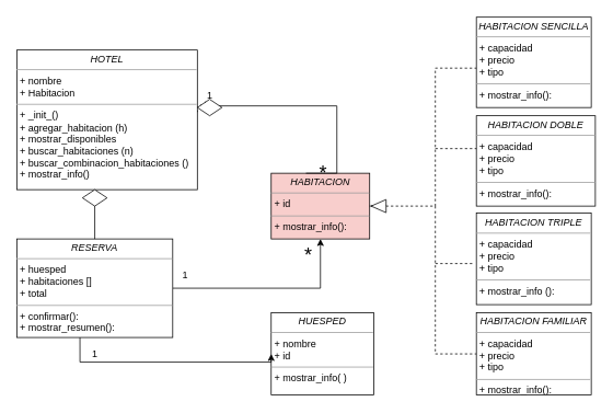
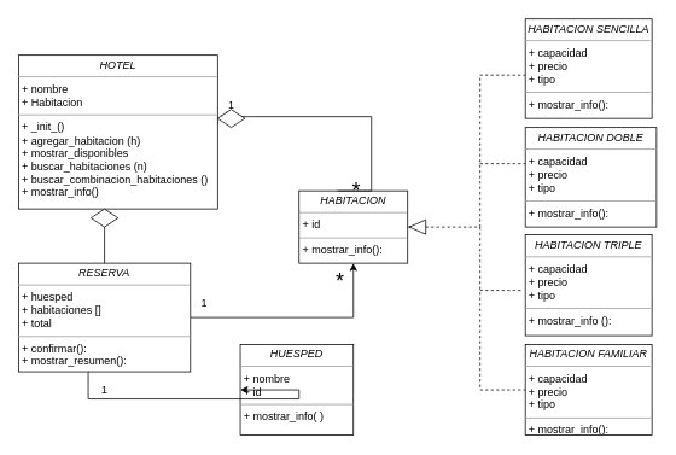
  <mxCell id="0" />
  <mxCell id="1" parent="0" />
  <mxCell id="2" value="&lt;p style=&quot;margin:0px;margin-top:4px;text-align:center;&quot;&gt;&lt;i&gt;HABITACION DOBLE&lt;/i&gt;&lt;/p&gt;&lt;hr size=&quot;1&quot;&gt;&lt;p style=&quot;margin:0px;margin-left:4px;&quot;&gt;+ capacidad&lt;br&gt;+ precio&lt;/p&gt;&lt;p style=&quot;margin:0px;margin-left:4px;&quot;&gt;+ tipo&lt;/p&gt;&lt;hr size=&quot;1&quot;&gt;&lt;p style=&quot;margin:0px;margin-left:4px;&quot;&gt;+ mostrar_info():&amp;nbsp;&lt;br&gt;&lt;/p&gt;" style="verticalAlign=top;align=left;overflow=fill;fontSize=12;fontFamily=Helvetica;html=1;rounded=0;shadow=0;comic=0;labelBackgroundColor=none;strokeWidth=1" parent="1" vertex="1"><mxGeometry x="580" y="140" width="145" height="110" as="geometry" /></mxCell>
- <mxCell id="3" value="&lt;p style=&quot;margin:0px;margin-top:4px;text-align:center;&quot;&gt;&lt;i&gt;HUESPED&lt;/i&gt;&lt;/p&gt;&lt;hr size=&quot;1&quot;&gt;&lt;p style=&quot;margin:0px;margin-left:4px;&quot;&gt;+ nombre&lt;br&gt;+ id&lt;/p&gt;&lt;hr size=&quot;1&quot;&gt;&lt;p style=&quot;margin:0px;margin-left:4px;&quot;&gt;+ mostrar_info( )&lt;/p&gt;" style="verticalAlign=top;align=left;overflow=fill;fontSize=12;fontFamily=Helvetica;html=1;rounded=0;shadow=0;comic=0;labelBackgroundColor=none;strokeWidth=1" parent="1" vertex="1"><mxGeometry x="330" y="380" width="125" height="100" as="geometry" /></mxCell>
+ <mxCell id="3" value="&lt;p style=&quot;margin:0px;margin-top:4px;text-align:center;&quot;&gt;&lt;i&gt;HUESPED&lt;/i&gt;&lt;/p&gt;&lt;hr size=&quot;1&quot;&gt;&lt;p style=&quot;margin:0px;margin-left:4px;&quot;&gt;+ nombre&lt;br&gt;+ id&lt;/p&gt;&lt;hr size=&quot;1&quot;&gt;&lt;p style=&quot;margin:0px;margin-left:4px;&quot;&gt;+ mostrar_info( )&lt;/p&gt;" style="verticalAlign=top;align=left;overflow=fill;fontSize=12;fontFamily=Helvetica;html=1;rounded=0;shadow=0;comic=0;labelBackgroundColor=none;strokeWidth=1" parent="1" vertex="1"><mxGeometry x="265" y="380" width="125" height="100" as="geometry" /></mxCell>
  <mxCell id="4" style="edgeStyle=orthogonalEdgeStyle;rounded=0;orthogonalLoop=1;jettySize=auto;html=1;exitX=1;exitY=0.5;exitDx=0;exitDy=0;entryX=0.5;entryY=1;entryDx=0;entryDy=0;" parent="1" source="5" target="7" edge="1"><mxGeometry relative="1" as="geometry"><Array as="points" /></mxGeometry></mxCell>
  <mxCell id="5" value="&lt;p style=&quot;margin:0px;margin-top:4px;text-align:center;&quot;&gt;&lt;i&gt;RESERVA&lt;/i&gt;&lt;/p&gt;&lt;hr size=&quot;1&quot;&gt;&lt;p style=&quot;margin:0px;margin-left:4px;&quot;&gt;+ huesped&lt;br&gt;+ habitaciones []&lt;/p&gt;&lt;p style=&quot;margin:0px;margin-left:4px;&quot;&gt;+ total&lt;/p&gt;&lt;hr size=&quot;1&quot;&gt;&lt;p style=&quot;margin:0px;margin-left:4px;&quot;&gt;+ confirmar():&amp;nbsp;&lt;br&gt;+ mostrar_resumen():&amp;nbsp;&lt;/p&gt;" style="verticalAlign=top;align=left;overflow=fill;fontSize=12;fontFamily=Helvetica;html=1;rounded=0;shadow=0;comic=0;labelBackgroundColor=none;strokeWidth=1" parent="1" vertex="1"><mxGeometry x="20" y="290" width="190" height="120" as="geometry" /></mxCell>
  <mxCell id="6" style="edgeStyle=orthogonalEdgeStyle;rounded=0;orthogonalLoop=1;jettySize=auto;html=1;exitX=0;exitY=0.5;exitDx=0;exitDy=0;entryX=0.986;entryY=0.394;entryDx=0;entryDy=0;entryPerimeter=0;" parent="1" source="14" target="11" edge="1"><mxGeometry relative="1" as="geometry"><Array as="points" /></mxGeometry></mxCell>
- <mxCell id="7" value="&lt;p style=&quot;margin:0px;margin-top:4px;text-align:center;&quot;&gt;&lt;i&gt;HABITACION&lt;/i&gt;&lt;/p&gt;&lt;hr size=&quot;1&quot;&gt;&lt;p style=&quot;margin:0px;margin-left:4px;&quot;&gt;+ id&lt;br&gt;&lt;/p&gt;&lt;hr size=&quot;1&quot;&gt;&lt;p style=&quot;margin:0px;margin-left:4px;&quot;&gt;+ mostrar_info():&amp;nbsp;&lt;br&gt;&lt;/p&gt;" style="verticalAlign=top;align=left;overflow=fill;fontSize=12;fontFamily=Helvetica;html=1;rounded=0;shadow=0;comic=0;labelBackgroundColor=none;strokeWidth=1;fillColor=#f8cecc;" parent="1" vertex="1"><mxGeometry x="330" y="210" width="120" height="80" as="geometry" /></mxCell>
+ <mxCell id="7" value="&lt;p style=&quot;margin:0px;margin-top:4px;text-align:center;&quot;&gt;&lt;i&gt;HABITACION&lt;/i&gt;&lt;/p&gt;&lt;hr size=&quot;1&quot;&gt;&lt;p style=&quot;margin:0px;margin-left:4px;&quot;&gt;+ id&lt;br&gt;&lt;/p&gt;&lt;hr size=&quot;1&quot;&gt;&lt;p style=&quot;margin:0px;margin-left:4px;&quot;&gt;+ mostrar_info():&amp;nbsp;&lt;br&gt;&lt;/p&gt;" style="verticalAlign=top;align=left;overflow=fill;fontSize=12;fontFamily=Helvetica;html=1;rounded=0;shadow=0;comic=0;labelBackgroundColor=none;strokeWidth=1" parent="1" vertex="1"><mxGeometry x="330" y="210" width="120" height="80" as="geometry" /></mxCell>
  <mxCell id="8" value="&lt;p style=&quot;margin:0px;margin-top:4px;text-align:center;&quot;&gt;&lt;i&gt;HABITACION SENCILLA&lt;/i&gt;&lt;/p&gt;&lt;hr size=&quot;1&quot;&gt;&lt;p style=&quot;margin:0px;margin-left:4px;&quot;&gt;+ capacidad&lt;br&gt;&lt;/p&gt;&lt;p style=&quot;margin:0px;margin-left:4px;&quot;&gt;+ precio&lt;/p&gt;&lt;p style=&quot;margin:0px;margin-left:4px;&quot;&gt;+ tipo&lt;/p&gt;&lt;hr size=&quot;1&quot;&gt;&lt;p style=&quot;margin:0px;margin-left:4px;&quot;&gt;+ mostrar_info():&amp;nbsp;&lt;br&gt;&lt;/p&gt;" style="verticalAlign=top;align=left;overflow=fill;fontSize=12;fontFamily=Helvetica;html=1;rounded=0;shadow=0;comic=0;labelBackgroundColor=none;strokeWidth=1" parent="1" vertex="1"><mxGeometry x="580" y="20" width="140" height="110" as="geometry" /></mxCell>
  <mxCell id="9" value="&lt;p style=&quot;margin:0px;margin-top:4px;text-align:center;&quot;&gt;&lt;i&gt;HABITACION TRIPLE&lt;/i&gt;&lt;/p&gt;&lt;hr size=&quot;1&quot;&gt;&lt;p style=&quot;margin:0px;margin-left:4px;&quot;&gt;+ capacidad&lt;br&gt;+ precio&lt;/p&gt;&lt;p style=&quot;margin:0px;margin-left:4px;&quot;&gt;+ tipo&lt;/p&gt;&lt;hr size=&quot;1&quot;&gt;&lt;p style=&quot;margin:0px;margin-left:4px;&quot;&gt;+ mostrar_info ():&amp;nbsp;&lt;br&gt;&lt;/p&gt;" style="verticalAlign=top;align=left;overflow=fill;fontSize=12;fontFamily=Helvetica;html=1;rounded=0;shadow=0;comic=0;labelBackgroundColor=none;strokeWidth=1" parent="1" vertex="1"><mxGeometry x="580" y="258.5" width="140" height="111.5" as="geometry" /></mxCell>
  <mxCell id="10" value="&lt;p style=&quot;margin:0px;margin-top:4px;text-align:center;&quot;&gt;&lt;i&gt;HABITACION FAMILIAR&lt;/i&gt;&lt;/p&gt;&lt;hr size=&quot;1&quot;&gt;&lt;p style=&quot;margin:0px;margin-left:4px;&quot;&gt;+ capacidad&lt;br&gt;+ precio&lt;/p&gt;&lt;p style=&quot;margin:0px;margin-left:4px;&quot;&gt;+ tipo&lt;/p&gt;&lt;hr size=&quot;1&quot;&gt;&lt;p style=&quot;margin:0px;margin-left:4px;&quot;&gt;+ mostrar_info():&amp;nbsp;&lt;br&gt;&lt;/p&gt;" style="verticalAlign=top;align=left;overflow=fill;fontSize=12;fontFamily=Helvetica;html=1;rounded=0;shadow=0;comic=0;labelBackgroundColor=none;strokeWidth=1" parent="1" vertex="1"><mxGeometry x="580" y="380" width="140" height="100" as="geometry" /></mxCell>
  <mxCell id="11" value="&lt;p style=&quot;margin:0px;margin-top:4px;text-align:center;&quot;&gt;&lt;i&gt;HOTEL&lt;/i&gt;&lt;/p&gt;&lt;hr size=&quot;1&quot;&gt;&lt;p style=&quot;margin:0px;margin-left:4px;&quot;&gt;+ nombre&lt;br&gt;+ Habitacion&lt;/p&gt;&lt;hr size=&quot;1&quot;&gt;&lt;p style=&quot;margin:0px;margin-left:4px;&quot;&gt;+ _init_()&lt;/p&gt;&lt;p style=&quot;margin:0px;margin-left:4px;&quot;&gt;+ agregar_habitacion (h)&lt;/p&gt;&lt;p style=&quot;margin:0px;margin-left:4px;&quot;&gt;+ mostrar_disponibles&lt;/p&gt;&lt;p style=&quot;margin:0px;margin-left:4px;&quot;&gt;&lt;span style=&quot;background-color: transparent; color: light-dark(rgb(0, 0, 0), rgb(255, 255, 255));&quot;&gt;+ buscar_habitaciones (n)&lt;/span&gt;&lt;/p&gt;&lt;p style=&quot;margin:0px;margin-left:4px;&quot;&gt;&lt;span style=&quot;background-color: transparent; color: light-dark(rgb(0, 0, 0), rgb(255, 255, 255));&quot;&gt;+ buscar_combinacion_habitaciones ()&lt;/span&gt;&lt;/p&gt;&lt;p style=&quot;margin:0px;margin-left:4px;&quot;&gt;&lt;span style=&quot;background-color: transparent; color: light-dark(rgb(0, 0, 0), rgb(255, 255, 255));&quot;&gt;+ mostrar_info()&lt;/span&gt;&lt;/p&gt;" style="verticalAlign=top;align=left;overflow=fill;fontSize=12;fontFamily=Helvetica;html=1;rounded=0;shadow=0;comic=0;labelBackgroundColor=none;strokeWidth=1" parent="1" vertex="1"><mxGeometry x="20" y="60" width="220" height="170" as="geometry" /></mxCell>
  <mxCell id="12" value="" style="edgeStyle=orthogonalEdgeStyle;rounded=0;orthogonalLoop=1;jettySize=auto;html=1;exitX=0;exitY=0.5;exitDx=0;exitDy=0;entryX=0.986;entryY=0.394;entryDx=0;entryDy=0;entryPerimeter=0;" parent="1" source="14" edge="1"><mxGeometry relative="1" as="geometry"><mxPoint x="285.6" y="250" as="sourcePoint" /><mxPoint x="250.04" y="121.82" as="targetPoint" /><Array as="points" /></mxGeometry></mxCell>
  <mxCell id="13" value="" style="edgeStyle=orthogonalEdgeStyle;rounded=0;orthogonalLoop=1;jettySize=auto;html=1;exitX=0.353;exitY=0;exitDx=0;exitDy=0;entryX=0;entryY=1;entryDx=0;entryDy=0;exitPerimeter=0;" parent="1" source="7" target="14" edge="1"><mxGeometry relative="1" as="geometry"><mxPoint x="285.6" y="250" as="sourcePoint" /><mxPoint x="250.04" y="121.82" as="targetPoint" /><Array as="points"><mxPoint x="410" y="210" /><mxPoint x="410" y="128" /><mxPoint x="248" y="128" /></Array></mxGeometry></mxCell>
  <mxCell id="14" value="" style="rhombus;whiteSpace=wrap;html=1;" parent="1" vertex="1"><mxGeometry x="240" y="120" width="30" height="20" as="geometry" /></mxCell>
  <mxCell id="15" value="" style="endArrow=none;dashed=1;html=1;rounded=0;exitX=1;exitY=0.5;exitDx=0;exitDy=0;entryX=0;entryY=0.564;entryDx=0;entryDy=0;entryPerimeter=0;" parent="1" source="20" target="8" edge="1"><mxGeometry width="50" height="50" relative="1" as="geometry"><mxPoint x="380" y="250" as="sourcePoint" /><mxPoint x="430" y="200" as="targetPoint" /><Array as="points"><mxPoint x="530" y="250" /><mxPoint x="530" y="82" /></Array></mxGeometry></mxCell>
  <mxCell id="16" value="" style="endArrow=none;dashed=1;html=1;rounded=0;" parent="1" edge="1"><mxGeometry width="50" height="50" relative="1" as="geometry"><mxPoint x="530" y="250" as="sourcePoint" /><mxPoint x="580" y="430" as="targetPoint" /><Array as="points"><mxPoint x="530" y="430" /></Array></mxGeometry></mxCell>
  <mxCell id="17" value="" style="endArrow=none;dashed=1;html=1;rounded=0;" parent="1" edge="1"><mxGeometry width="50" height="50" relative="1" as="geometry"><mxPoint x="530" as="sourcePoint" y="180" /><mxPoint x="580" as="targetPoint" y="180" /><Array as="points"><mxPoint x="560" y="180" /></Array></mxGeometry></mxCell>
  <mxCell id="18" value="" style="endArrow=none;dashed=1;html=1;rounded=0;" parent="1" edge="1"><mxGeometry width="50" height="50" relative="1" as="geometry"><mxPoint x="530" y="320" as="sourcePoint" /><mxPoint x="577" y="320" as="targetPoint" /><Array as="points"><mxPoint x="560" y="320" /></Array></mxGeometry></mxCell>
  <mxCell id="19" value="" style="endArrow=none;dashed=1;html=1;rounded=0;exitX=1;exitY=0.5;exitDx=0;exitDy=0;entryX=0;entryY=0.564;entryDx=0;entryDy=0;entryPerimeter=0;" parent="1" source="7" target="20" edge="1"><mxGeometry width="50" height="50" relative="1" as="geometry"><mxPoint x="450" y="250" as="sourcePoint" /><mxPoint x="580" y="82" as="targetPoint" /><Array as="points" /></mxGeometry></mxCell>
  <mxCell id="20" value="" style="triangle;whiteSpace=wrap;html=1;rotation=-180;" parent="1" vertex="1"><mxGeometry x="451.8" y="242.03" width="18.2" height="15.93" as="geometry" /></mxCell>
  <mxCell id="21" value="" style="edgeStyle=orthogonalEdgeStyle;rounded=0;orthogonalLoop=1;jettySize=auto;html=1;exitX=0.5;exitY=0;exitDx=0;exitDy=0;entryX=1;entryY=0;entryDx=0;entryDy=0;" parent="1" source="5" target="22" edge="1"><mxGeometry relative="1" as="geometry"><mxPoint x="115" y="320" as="sourcePoint" /><mxPoint x="130" y="230" as="targetPoint" /><Array as="points"><mxPoint x="115" y="235" /></Array></mxGeometry></mxCell>
  <mxCell id="22" value="" style="rhombus;whiteSpace=wrap;html=1;" parent="1" vertex="1"><mxGeometry x="100" y="230" width="30" height="20" as="geometry" /></mxCell>
  <mxCell id="23" style="edgeStyle=orthogonalEdgeStyle;rounded=0;orthogonalLoop=1;jettySize=auto;html=1;exitX=0.405;exitY=1;exitDx=0;exitDy=0;entryX=0;entryY=0.5;entryDx=0;entryDy=0;exitPerimeter=0;" parent="1" source="5" target="3" edge="1"><mxGeometry relative="1" as="geometry"><mxPoint x="240" y="450" as="sourcePoint" /><mxPoint x="420" y="370" as="targetPoint" /><Array as="points"><mxPoint x="97" y="440" /><mxPoint x="330" y="440" /></Array></mxGeometry></mxCell>
  <mxCell id="24" value="1" style="text;html=1;align=center;verticalAlign=middle;resizable=0;points=[];autosize=1;strokeColor=none;fillColor=none;" parent="1" vertex="1"><mxGeometry x="240" y="100" width="30" height="30" as="geometry" /></mxCell>
  <mxCell id="25" value="1" style="text;html=1;align=center;verticalAlign=middle;resizable=0;points=[];autosize=1;strokeColor=none;fillColor=none;" parent="1" vertex="1"><mxGeometry x="210" y="320" width="30" height="30" as="geometry" /></mxCell>
  <mxCell id="26" value="1" style="text;html=1;align=center;verticalAlign=middle;resizable=0;points=[];autosize=1;strokeColor=none;fillColor=none;rotation=0;" parent="1" vertex="1"><mxGeometry x="100" y="415" width="30" height="30" as="geometry" /></mxCell>
  <mxCell id="27" value="&lt;font style=&quot;font-size: 24px;&quot;&gt;*&lt;/font&gt;" style="text;html=1;align=center;verticalAlign=middle;resizable=0;points=[];autosize=1;strokeColor=none;fillColor=none;" parent="1" vertex="1"><mxGeometry x="377.5" y="190" width="30" height="40" as="geometry" /></mxCell>
  <mxCell id="28" value="&lt;font style=&quot;font-size: 24px;&quot;&gt;*&lt;/font&gt;" style="text;html=1;align=center;verticalAlign=middle;resizable=0;points=[];autosize=1;strokeColor=none;fillColor=none;" parent="1" vertex="1"><mxGeometry x="360" y="290" width="30" height="40" as="geometry" /></mxCell>
